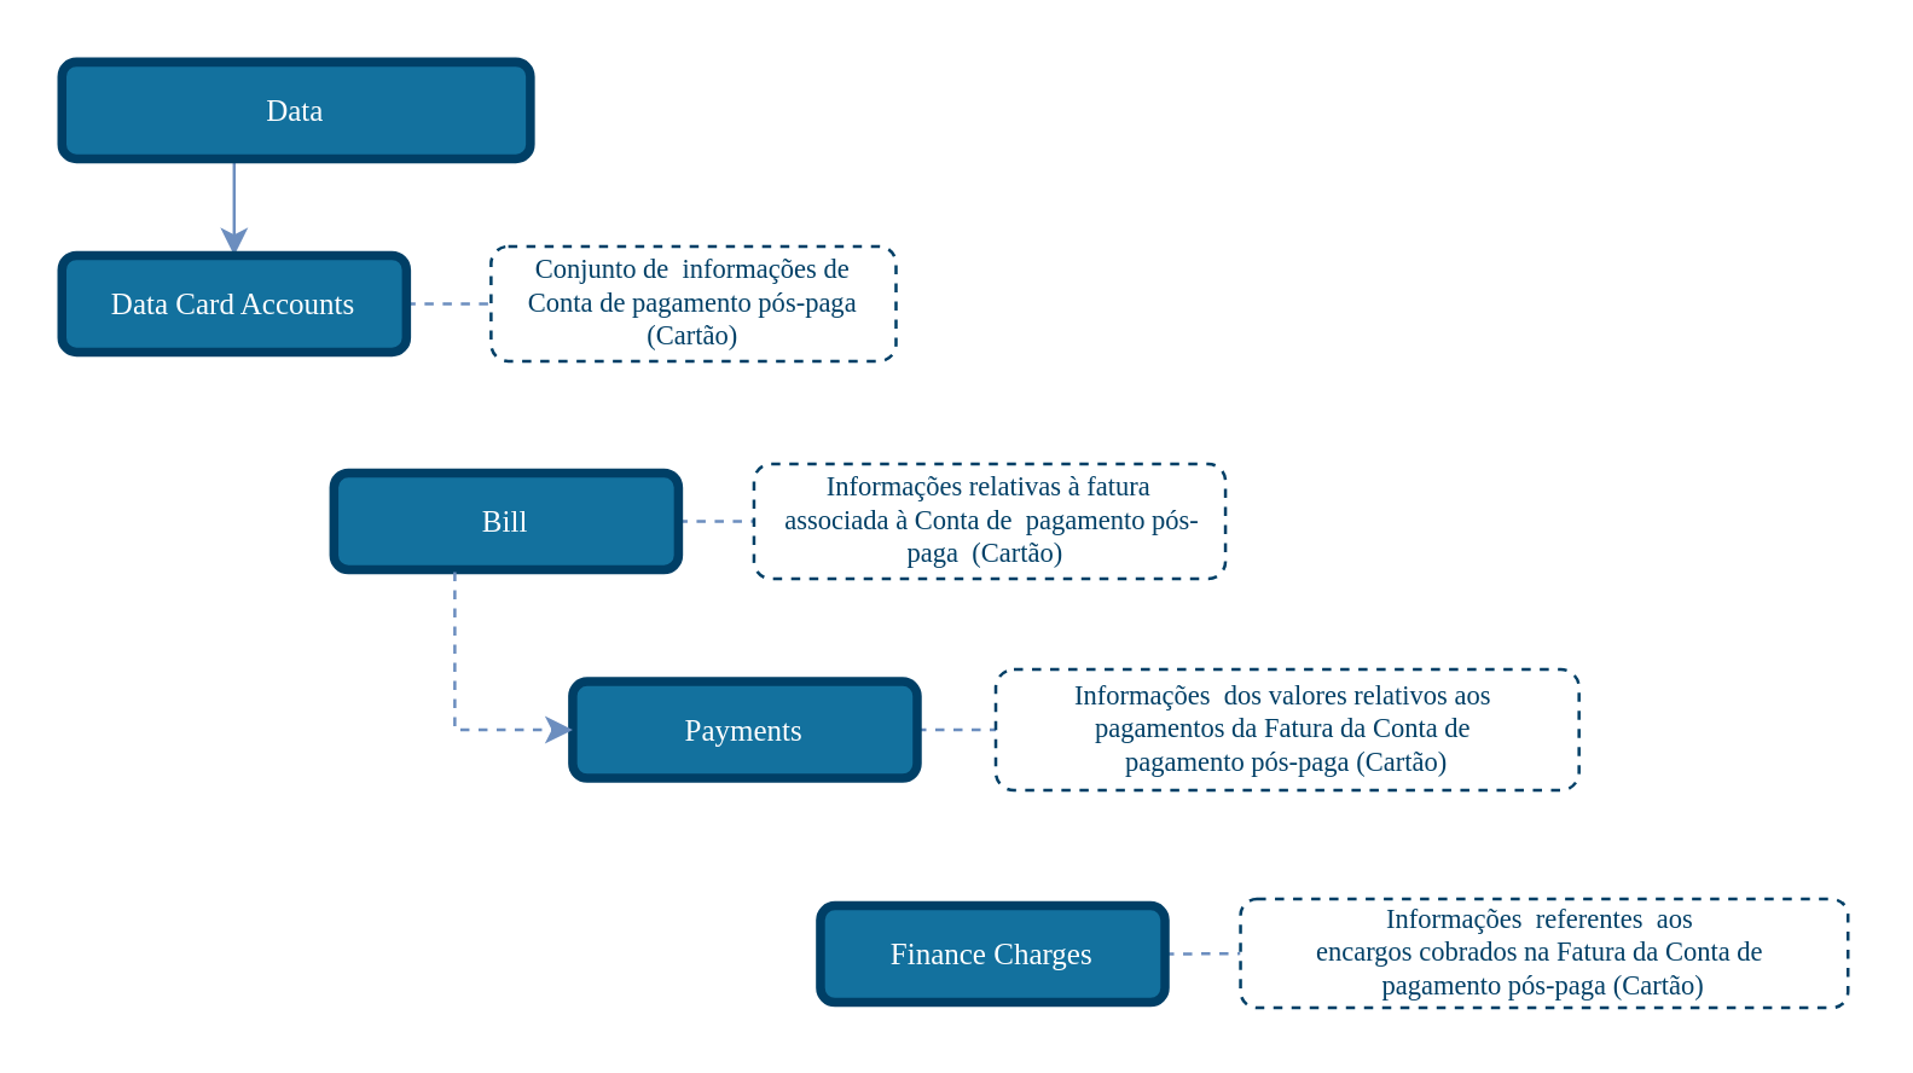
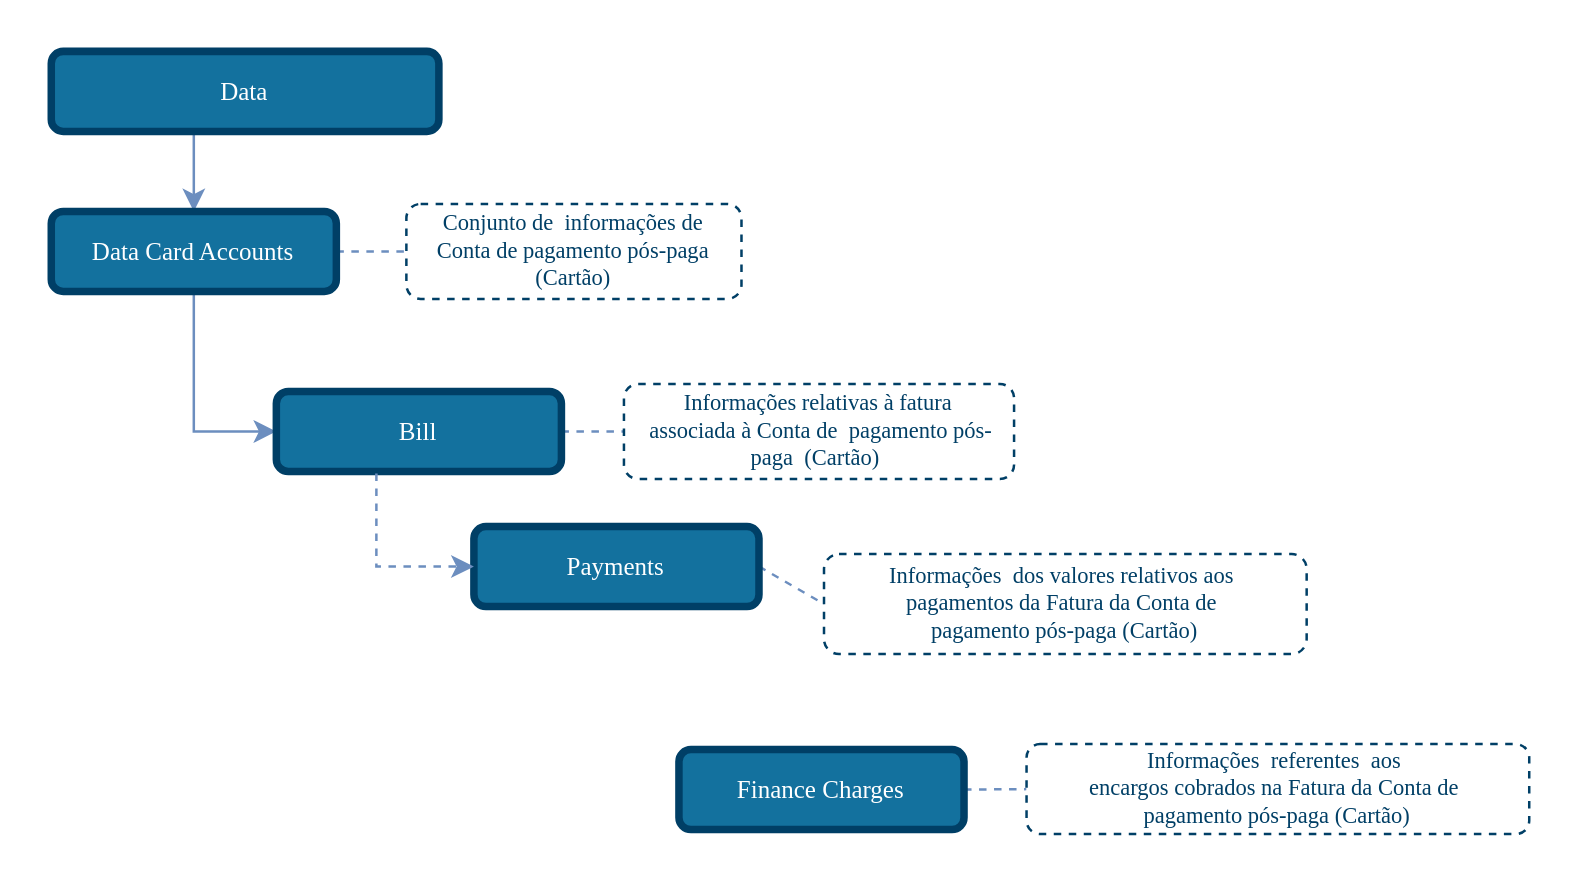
  <mxCell id="0" />
  <mxCell id="1" parent="0" />
  <mxCell id="2" style="edgeStyle=none;rounded=1;orthogonalLoop=1;jettySize=auto;html=1;entryX=0;entryY=0.5;entryDx=0;entryDy=0;dashed=1;endArrow=none;endFill=0;endSize=6;strokeColor=#6C8EBF;exitX=1;exitY=0.5;exitDx=0;exitDy=0;" parent="1" source="10" target="8" edge="1"><mxGeometry relative="1" as="geometry"><mxPoint x="239" y="204" as="sourcePoint" /><mxPoint x="420" y="107" as="targetPoint" /></mxGeometry></mxCell>
  <mxCell id="3" style="edgeStyle=orthogonalEdgeStyle;rounded=0;orthogonalLoop=1;jettySize=auto;html=1;exitX=0.5;exitY=1;exitDx=0;exitDy=0;entryX=0.5;entryY=0;entryDx=0;entryDy=0;endSize=6;fillColor=#dae8fc;strokeColor=#6c8ebf;comic=0;shadow=0;backgroundOutline=0;snapToPoint=0;fixDash=0;endArrow=classic;endFill=1;" parent="1" source="4" edge="1"><mxGeometry relative="1" as="geometry"><mxPoint x="77" y="84" as="targetPoint" /></mxGeometry></mxCell>
  <mxCell id="4" value="Data" style="rounded=1;whiteSpace=wrap;html=1;comic=0;shadow=0;backgroundOutline=0;snapToPoint=0;fixDash=0;strokeWidth=3;fontFamily=Verdana;fontStyle=0;labelBackgroundColor=none;labelBorderColor=none;fontSize=10;fillColor=#13719E;strokeColor=#003F66;fontColor=#ffffff;" parent="1" vertex="1"><mxGeometry x="20" y="20" width="155" height="32" as="geometry" /></mxCell>
+ <mxCell id="5" style="edgeStyle=orthogonalEdgeStyle;rounded=0;orthogonalLoop=1;jettySize=auto;html=1;exitX=0.5;exitY=1;exitDx=0;exitDy=0;entryX=0;entryY=0.5;entryDx=0;entryDy=0;strokeColor=#6C8EBF;endArrow=classic;endFill=1;" parent="1" source="9" target="10" edge="1"><mxGeometry relative="1" as="geometry" /></mxCell>
  <mxCell id="6" style="edgeStyle=none;rounded=1;orthogonalLoop=1;jettySize=auto;html=1;exitX=1;exitY=0.5;exitDx=0;exitDy=0;entryX=0;entryY=0.5;entryDx=0;entryDy=0;dashed=1;endArrow=none;endFill=0;endSize=6;strokeColor=#6C8EBF;" parent="1" source="9" target="7" edge="1"><mxGeometry relative="1" as="geometry"><mxPoint x="154" y="54" as="targetPoint" /></mxGeometry></mxCell>
  <mxCell id="7" value="&lt;font style=&quot;font-size: 9px&quot;&gt;Conjunto de&amp;nbsp; informações de Conta de pagamento pós-paga (Cartão)&lt;/font&gt;" style="rounded=1;whiteSpace=wrap;html=1;shadow=0;comic=0;strokeColor=#003F66;strokeWidth=1;fillColor=#ffffff;fontFamily=Verdana;fontSize=9;fontColor=#003F66;dashed=1;spacingLeft=5;spacing=0;spacingRight=5;spacingBottom=5;spacingTop=5;align=center;verticalAlign=middle;gradientColor=#ffffff;" parent="1" vertex="1"><mxGeometry x="162" y="81" width="134" height="38" as="geometry" /></mxCell>
  <mxCell id="8" value="&lt;font&gt;Informações relativas à&lt;span&gt;&amp;nbsp;fatura&lt;br&gt;&lt;/span&gt;&lt;span&gt;&amp;nbsp;associada à Conta de&amp;nbsp; pagamento pós-paga&lt;/span&gt;&amp;nbsp; (Cartão)&amp;nbsp;&lt;/font&gt;" style="rounded=1;whiteSpace=wrap;html=1;shadow=0;comic=0;strokeColor=#003F66;strokeWidth=1;fillColor=#ffffff;fontFamily=Verdana;fontSize=9;fontColor=#003F66;dashed=1;spacingLeft=5;spacing=0;spacingRight=5;spacingBottom=5;spacingTop=5;align=center;verticalAlign=middle;gradientColor=#ffffff;" parent="1" vertex="1"><mxGeometry x="249" y="153" width="156" height="38" as="geometry" /></mxCell>
  <mxCell id="9" value="Data Card Accounts" style="rounded=1;whiteSpace=wrap;html=1;comic=0;shadow=0;backgroundOutline=0;snapToPoint=0;fixDash=0;strokeWidth=3;fontFamily=Verdana;fontStyle=0;labelBackgroundColor=none;labelBorderColor=none;fontSize=10;fillColor=#13719E;strokeColor=#003F66;fontColor=#ffffff;" parent="1" vertex="1"><mxGeometry x="20" y="84" width="114" height="32" as="geometry" /></mxCell>
  <mxCell id="10" value="Bill" style="rounded=1;whiteSpace=wrap;html=1;comic=0;shadow=0;backgroundOutline=0;snapToPoint=0;fixDash=0;strokeWidth=3;fontFamily=Verdana;fontStyle=0;labelBackgroundColor=none;labelBorderColor=none;fontSize=10;fillColor=#13719E;strokeColor=#003F66;fontColor=#ffffff;" parent="1" vertex="1"><mxGeometry x="110" y="156" width="114" height="32" as="geometry" /></mxCell>
  <mxCell id="11" style="edgeStyle=none;rounded=1;orthogonalLoop=1;jettySize=auto;html=1;entryX=0;entryY=0.5;entryDx=0;entryDy=0;dashed=1;endArrow=none;endFill=0;endSize=6;strokeColor=#6C8EBF;exitX=1;exitY=0.5;exitDx=0;exitDy=0;" edge="1" parent="1" source="13" target="12"><mxGeometry relative="1" as="geometry"><mxPoint x="318" y="273" as="sourcePoint" /><mxPoint x="499" y="176" as="targetPoint" /></mxGeometry></mxCell>
  <mxCell id="12" value="&lt;font style=&quot;font-size: 9px&quot;&gt;Informações&amp;nbsp; dos&amp;nbsp;&lt;/font&gt;&lt;span&gt;valores relativos aos&amp;nbsp;&lt;/span&gt;&lt;div&gt;pagamentos da Fatura da Conta de&amp;nbsp;&lt;/div&gt;&lt;div&gt;pagamento pós-paga (Cartão)&lt;/div&gt;" style="rounded=1;whiteSpace=wrap;html=1;shadow=0;comic=0;strokeColor=#003F66;strokeWidth=1;fillColor=#ffffff;fontFamily=Verdana;fontSize=9;fontColor=#003F66;dashed=1;spacingLeft=5;spacing=0;spacingRight=5;spacingBottom=5;spacingTop=5;align=center;verticalAlign=middle;gradientColor=#ffffff;" vertex="1" parent="1"><mxGeometry x="329" y="221" width="193" height="40" as="geometry" /></mxCell>
- <mxCell id="13" value="Payments" style="rounded=1;whiteSpace=wrap;html=1;comic=0;shadow=0;backgroundOutline=0;snapToPoint=0;fixDash=0;strokeWidth=3;fontFamily=Verdana;fontStyle=0;labelBackgroundColor=none;labelBorderColor=none;fontSize=10;fillColor=#13719E;strokeColor=#003F66;fontColor=#ffffff;" vertex="1" parent="1"><mxGeometry x="189" y="225" width="114" height="32" as="geometry" /></mxCell>
+ <mxCell id="13" value="Payments" style="rounded=1;whiteSpace=wrap;html=1;comic=0;shadow=0;backgroundOutline=0;snapToPoint=0;fixDash=0;strokeWidth=3;fontFamily=Verdana;fontStyle=0;labelBackgroundColor=none;labelBorderColor=none;fontSize=10;fillColor=#13719E;strokeColor=#003F66;fontColor=#ffffff;" vertex="1" parent="1"><mxGeometry x="189" y="210" width="114" height="32" as="geometry" /></mxCell>
  <mxCell id="14" style="edgeStyle=orthogonalEdgeStyle;rounded=0;orthogonalLoop=1;jettySize=auto;html=1;exitX=0.351;exitY=1.026;exitDx=0;exitDy=0;entryX=0;entryY=0.5;entryDx=0;entryDy=0;strokeColor=#6C8EBF;endArrow=classic;endFill=1;exitPerimeter=0;dashed=1;" edge="1" parent="1" source="10" target="13"><mxGeometry relative="1" as="geometry"><mxPoint x="128" y="126" as="sourcePoint" /><mxPoint x="161" y="182" as="targetPoint" /></mxGeometry></mxCell>
  <mxCell id="15" style="edgeStyle=none;rounded=1;orthogonalLoop=1;jettySize=auto;html=1;entryX=0;entryY=0.5;entryDx=0;entryDy=0;dashed=1;endArrow=none;endFill=0;endSize=6;strokeColor=#6C8EBF;exitX=1;exitY=0.5;exitDx=0;exitDy=0;" edge="1" parent="1" source="17" target="16"><mxGeometry relative="1" as="geometry"><mxPoint x="399.99" y="347.2" as="sourcePoint" /><mxPoint x="580.99" y="250.2" as="targetPoint" /></mxGeometry></mxCell>
  <mxCell id="16" value="&lt;font style=&quot;font-size: 9px&quot;&gt;Informações&amp;nbsp; referentes&amp;nbsp;&lt;/font&gt;&lt;span&gt;&amp;nbsp;aos&amp;nbsp;&lt;/span&gt;&lt;div&gt;encargos cobrados na Fatura da Conta de&amp;nbsp;&lt;/div&gt;&lt;div&gt;pagamento pós-paga (Cartão)&lt;/div&gt;" style="rounded=1;whiteSpace=wrap;html=1;shadow=0;comic=0;strokeColor=#003F66;strokeWidth=1;fillColor=#ffffff;fontFamily=Verdana;fontSize=9;fontColor=#003F66;dashed=1;spacingLeft=5;spacing=0;spacingRight=5;spacingBottom=5;spacingTop=5;align=center;verticalAlign=middle;gradientColor=#ffffff;" vertex="1" parent="1"><mxGeometry x="409.99" y="297" width="201.01" height="36" as="geometry" /></mxCell>
  <mxCell id="17" value="Finance Charges" style="rounded=1;whiteSpace=wrap;html=1;comic=0;shadow=0;backgroundOutline=0;snapToPoint=0;fixDash=0;strokeWidth=3;fontFamily=Verdana;fontStyle=0;labelBackgroundColor=none;labelBorderColor=none;fontSize=10;fillColor=#13719E;strokeColor=#003F66;fontColor=#ffffff;" vertex="1" parent="1"><mxGeometry x="270.99" y="299.2" width="114" height="32" as="geometry" /></mxCell>
